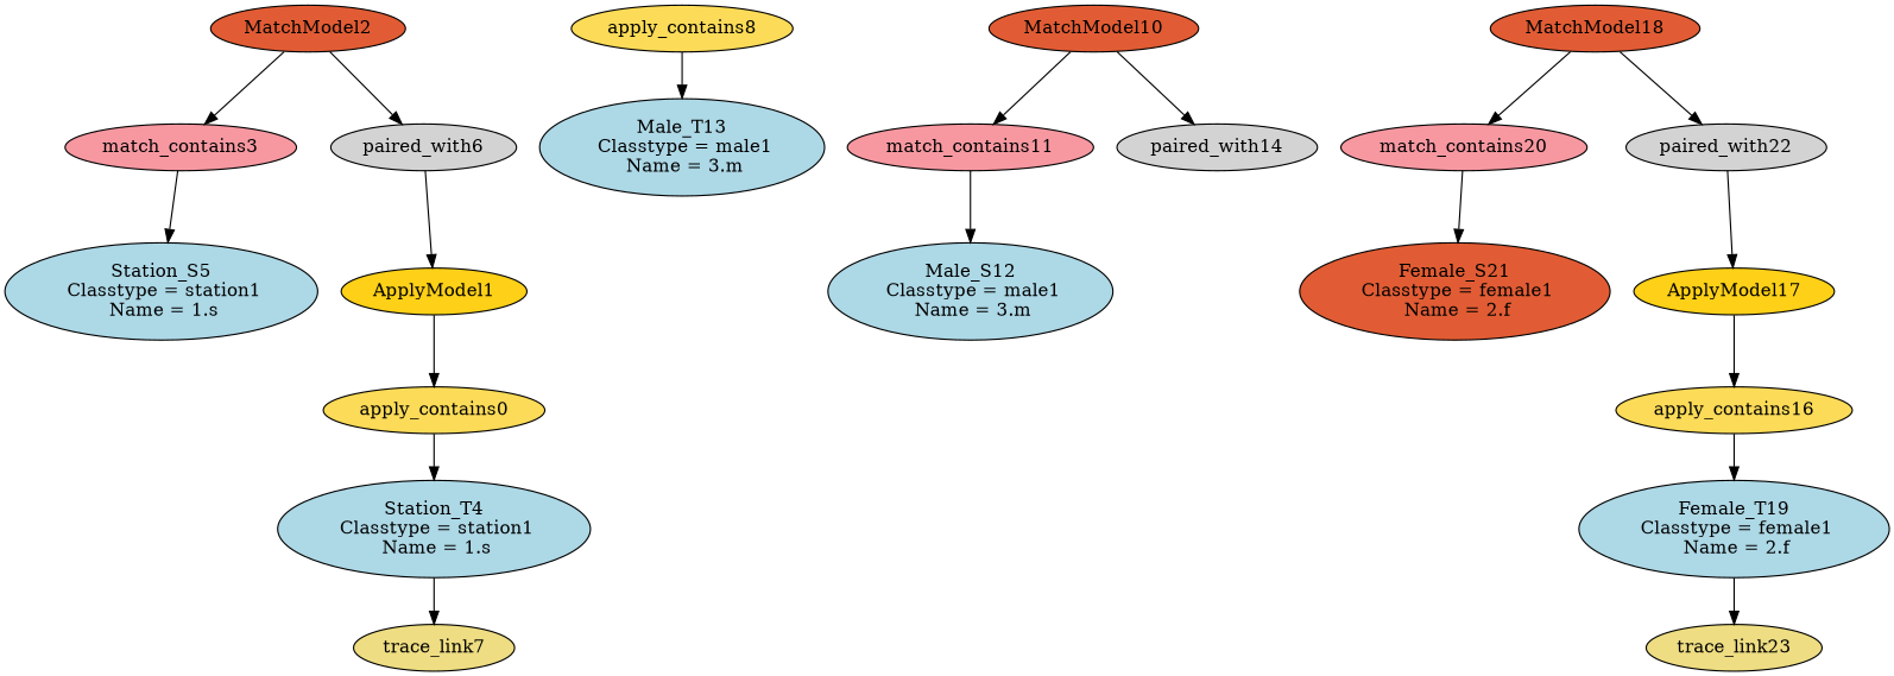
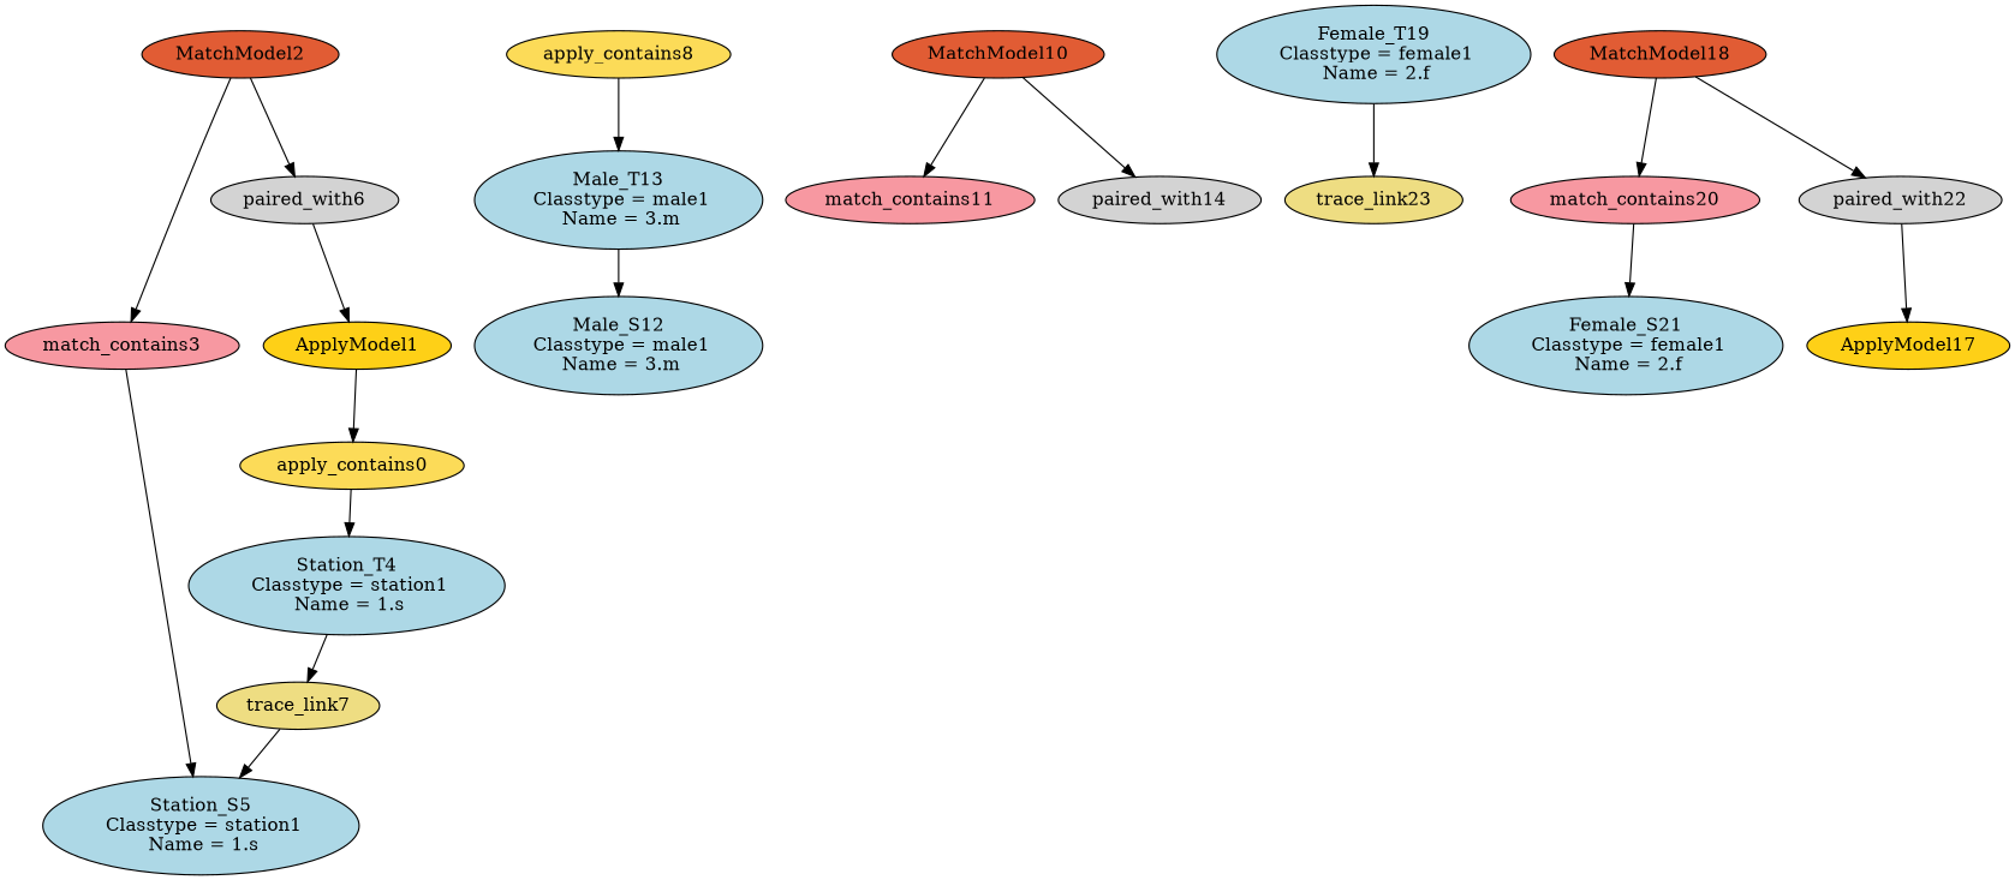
  digraph {
    node [fillcolor=lightblue style=filled]
    apply_contains0 [fillcolor="#FCDB58"]
    "Station_T4\n Classtype = station1\n Name = 1.s"
    trace_link7 [fillcolor=lightgoldenrod]
    ApplyModel1 [fillcolor="#FED017"]
    MatchModel2 [fillcolor="#E15C34"]
    match_contains3 [fillcolor="#F798A1"]
    paired_with6 [fillcolor=lightgray]
    "Station_S5\n Classtype = station1\n Name = 1.s"
    apply_contains8 [fillcolor="#FCDB58"]
    "Male_T13\n Classtype = male1\n Name = 3.m"
    MatchModel10 [fillcolor="#E15C34"]
    match_contains11 [fillcolor="#F798A1"]
    paired_with14 [fillcolor=lightgray]
    "Male_S12\n Classtype = male1\n Name = 3.m"
-   apply_contains16 [fillcolor="#FCDB58"]
    "Female_T19\n Classtype = female1\n Name = 2.f"
    trace_link23 [fillcolor=lightgoldenrod]
    ApplyModel17 [fillcolor="#FED017"]
    MatchModel18 [fillcolor="#E15C34"]
    match_contains20 [fillcolor="#F798A1"]
    paired_with22 [fillcolor=lightgray]
-   "Female_S21\n Classtype = female1\n Name = 2.f" [fillcolor="#E15C34"]
+   "Female_S21\n Classtype = female1\n Name = 2.f"
    apply_contains0 -> "Station_T4\n Classtype = station1\n Name = 1.s"
    "Station_T4\n Classtype = station1\n Name = 1.s" -> trace_link7
+   trace_link7 -> "Station_S5\n Classtype = station1\n Name = 1.s"
    ApplyModel1 -> apply_contains0
    MatchModel2 -> match_contains3
    MatchModel2 -> paired_with6
    match_contains3 -> "Station_S5\n Classtype = station1\n Name = 1.s"
    paired_with6 -> ApplyModel1
    apply_contains8 -> "Male_T13\n Classtype = male1\n Name = 3.m"
    MatchModel10 -> match_contains11
    MatchModel10 -> paired_with14
-   match_contains11 -> "Male_S12\n Classtype = male1\n Name = 3.m"
-   apply_contains16 -> "Female_T19\n Classtype = female1\n Name = 2.f"
+   "Male_T13\n Classtype = male1\n Name = 3.m" -> "Male_S12\n Classtype = male1\n Name = 3.m"
    "Female_T19\n Classtype = female1\n Name = 2.f" -> trace_link23
-   ApplyModel17 -> apply_contains16
    MatchModel18 -> match_contains20
    MatchModel18 -> paired_with22
    match_contains20 -> "Female_S21\n Classtype = female1\n Name = 2.f"
    paired_with22 -> ApplyModel17
  }
